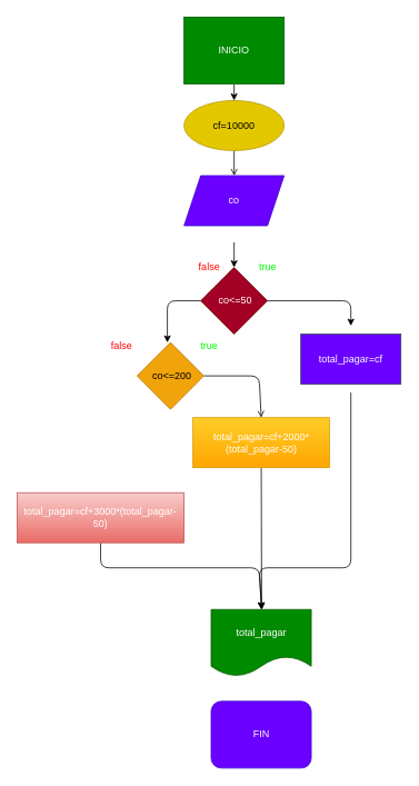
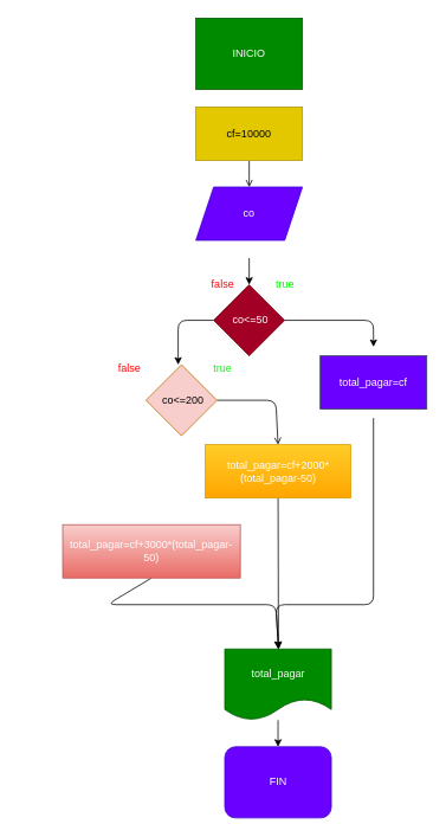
  <mxCell id="0" />
  <mxCell id="1" parent="0" />
- <mxCell id="2" value="" style="edgeStyle=none;html=1;" parent="1" source="3" target="21" edge="1"><mxGeometry relative="1" as="geometry" /></mxCell>
  <mxCell id="3" value="INICIO" style="whiteSpace=wrap;html=1;fillColor=#008a00;fontColor=#ffffff;strokeColor=#005700;rounded=0;" parent="1" vertex="1"><mxGeometry x="220" y="20" width="120" height="80" as="geometry" /></mxCell>
  <mxCell id="4" value="" style="edgeStyle=none;html=1;" parent="1" source="5" edge="1"><mxGeometry relative="1" as="geometry"><mxPoint x="280" y="210" as="targetPoint" /></mxGeometry></mxCell>
  <mxCell id="5" value="co" style="shape=parallelogram;perimeter=parallelogramPerimeter;whiteSpace=wrap;html=1;fixedSize=1;fillColor=#6a00ff;fontColor=#ffffff;strokeColor=#3700CC;" parent="1" vertex="1"><mxGeometry x="220" y="210" width="120" height="60" as="geometry" /></mxCell>
  <mxCell id="6" value="" style="edgeStyle=none;html=1;" parent="1" target="9" edge="1"><mxGeometry relative="1" as="geometry"><mxPoint x="280" y="290" as="sourcePoint" /></mxGeometry></mxCell>
  <mxCell id="7" value="" style="edgeStyle=none;html=1;" parent="1" source="9" edge="1"><mxGeometry relative="1" as="geometry"><Array as="points"><mxPoint x="420" y="360" /></Array><mxPoint x="420" y="390" as="targetPoint" /></mxGeometry></mxCell>
  <mxCell id="8" style="edgeStyle=none;html=1;" parent="1" source="9" edge="1"><mxGeometry relative="1" as="geometry"><mxPoint x="200" y="410" as="targetPoint" /><Array as="points"><mxPoint x="200" y="360" /></Array></mxGeometry></mxCell>
  <mxCell id="9" value="&amp;nbsp;co&amp;lt;=50" style="rhombus;whiteSpace=wrap;html=1;align=center;fillColor=#a20025;fontColor=#ffffff;strokeColor=#6F0000;" parent="1" vertex="1"><mxGeometry x="240" y="320" width="80" height="80" as="geometry" /></mxCell>
  <mxCell id="10" style="edgeStyle=none;html=1;" parent="1" edge="1"><mxGeometry relative="1" as="geometry"><mxPoint x="313" y="730" as="targetPoint" /><Array as="points"><mxPoint x="420" y="680" /><mxPoint x="310" y="680" /></Array><mxPoint x="420" y="470" as="sourcePoint" /></mxGeometry></mxCell>
  <mxCell id="11" style="edgeStyle=none;html=1;entryX=0.5;entryY=0;entryDx=0;entryDy=0;endArrow=open;" parent="1" source="12" target="25" edge="1"><mxGeometry relative="1" as="geometry"><Array as="points"><mxPoint x="310" y="450" /></Array><mxPoint x="312.5" y="490" as="targetPoint" /></mxGeometry></mxCell>
- <mxCell id="12" value="&amp;nbsp;co&amp;lt;=200" style="rhombus;whiteSpace=wrap;html=1;align=center;fillColor=#f0a30a;fontColor=#000000;strokeColor=#BD7000;" parent="1" vertex="1"><mxGeometry x="163.75" y="410" width="80" height="80" as="geometry" /></mxCell>
+ <mxCell id="12" value="&amp;nbsp;co&amp;lt;=200" style="rhombus;whiteSpace=wrap;html=1;align=center;fillColor=#f8cecc;fontColor=#000000;strokeColor=#BD7000;" parent="1" vertex="1"><mxGeometry x="163.75" y="410" width="80" height="80" as="geometry" /></mxCell>
  <mxCell id="13" style="edgeStyle=none;html=1;exitX=0.5;exitY=1;exitDx=0;exitDy=0;" parent="1" edge="1" source="26"><mxGeometry relative="1" as="geometry"><mxPoint x="313" y="730" as="targetPoint" /><Array as="points"><mxPoint x="120" y="680" /><mxPoint x="310" y="680" /></Array><mxPoint x="193" y="670" as="sourcePoint" /></mxGeometry></mxCell>
  <mxCell id="14" style="edgeStyle=none;html=1;" parent="1" edge="1"><mxGeometry relative="1" as="geometry"><mxPoint x="313" y="730" as="targetPoint" /><mxPoint x="312.585" y="560" as="sourcePoint" /></mxGeometry></mxCell>
  <mxCell id="15" value="&lt;font color=&quot;#00ff00&quot;&gt;true&lt;/font&gt;" style="text;html=1;align=center;verticalAlign=middle;resizable=0;points=[];autosize=1;strokeColor=none;fillColor=none;" parent="1" vertex="1"><mxGeometry x="300" y="305" width="40" height="30" as="geometry" /></mxCell>
  <mxCell id="16" value="&lt;span style=&quot;color: rgb(255, 0, 0);&quot;&gt;false&lt;/span&gt;" style="text;html=1;align=center;verticalAlign=middle;resizable=0;points=[];autosize=1;strokeColor=none;fillColor=none;" parent="1" vertex="1"><mxGeometry x="225" y="305" width="50" height="30" as="geometry" /></mxCell>
  <mxCell id="17" value="&lt;span style=&quot;color: rgb(255, 0, 0);&quot;&gt;false&lt;/span&gt;" style="text;html=1;align=center;verticalAlign=middle;resizable=0;points=[];autosize=1;strokeColor=none;fillColor=none;" parent="1" vertex="1"><mxGeometry x="120" y="400" width="50" height="30" as="geometry" /></mxCell>
  <mxCell id="18" value="&lt;font color=&quot;#00ff00&quot;&gt;true&lt;/font&gt;" style="text;html=1;align=center;verticalAlign=middle;resizable=0;points=[];autosize=1;strokeColor=none;fillColor=none;" parent="1" vertex="1"><mxGeometry x="230" y="400" width="40" height="30" as="geometry" /></mxCell>
  <mxCell id="19" value="FIN" style="whiteSpace=wrap;html=1;fillColor=#6a00ff;fontColor=#ffffff;strokeColor=#3700CC;rounded=1;" parent="1" vertex="1"><mxGeometry x="252.5" y="840" width="120" height="80" as="geometry" /></mxCell>
  <mxCell id="20" value="" style="edgeStyle=none;html=1;endArrow=open;" parent="1" source="21" target="5" edge="1"><mxGeometry relative="1" as="geometry" /></mxCell>
- <mxCell id="21" value="cf=10000" style="ellipse;whiteSpace=wrap;html=1;fillColor=#e3c800;fontColor=#000000;strokeColor=#B09500;" parent="1" vertex="1"><mxGeometry x="220" y="120" width="120" height="60" as="geometry" /></mxCell>
+ <mxCell id="21" value="cf=10000" style="rounded=0;whiteSpace=wrap;html=1;fillColor=#e3c800;fontColor=#000000;strokeColor=#B09500;" parent="1" vertex="1"><mxGeometry x="220" y="120" width="120" height="60" as="geometry" /></mxCell>
  <mxCell id="22" value="total_pagar=cf" style="rounded=0;whiteSpace=wrap;html=1;fillColor=#6a00ff;fontColor=#ffffff;strokeColor=#314354;" parent="1" vertex="1"><mxGeometry x="360" y="400" width="120" height="60" as="geometry" /></mxCell>
+ <mxCell id="23" value="" style="edgeStyle=none;html=1;" parent="1" source="24" target="19" edge="1"><mxGeometry relative="1" as="geometry" /></mxCell>
  <mxCell id="24" value="total_pagar" style="shape=document;whiteSpace=wrap;html=1;boundedLbl=1;fillColor=#008a00;fontColor=#ffffff;strokeColor=#005700;" parent="1" vertex="1"><mxGeometry x="252.5" y="730" width="120" height="80" as="geometry" /></mxCell>
  <mxCell id="25" value="&lt;span style=&quot;color: rgb(255, 255, 255);&quot;&gt;total_pagar=cf+2000*(total_pagar-50)&lt;/span&gt;" style="rounded=0;whiteSpace=wrap;html=1;fillColor=#ffcd28;gradientColor=#ffa500;strokeColor=#d79b00;" parent="1" vertex="1"><mxGeometry x="230.63" y="500" width="163.75" height="60" as="geometry" /></mxCell>
- <mxCell id="26" value="&lt;span style=&quot;color: rgb(255, 255, 255);&quot;&gt;total_pagar=cf+3000*(total_pagar-50)&lt;/span&gt;" style="rounded=0;whiteSpace=wrap;html=1;fillColor=#f8cecc;gradientColor=#ea6b66;strokeColor=#b85450;" parent="1" vertex="1"><mxGeometry x="20" y="590" width="200" height="60" as="geometry" /></mxCell>
+ <mxCell id="26" value="&lt;span style=&quot;color: rgb(255, 255, 255);&quot;&gt;total_pagar=cf+3000*(total_pagar-50)&lt;/span&gt;" style="rounded=0;whiteSpace=wrap;html=1;fillColor=#f8cecc;gradientColor=#ea6b66;strokeColor=#b85450;" parent="1" vertex="1"><mxGeometry x="70" y="590" width="200" height="60" as="geometry" /></mxCell>
